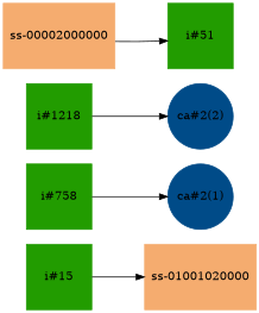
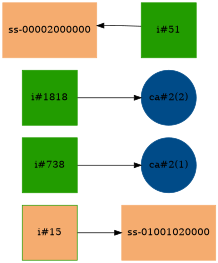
  digraph {
    rankdir=LR
    node [color="#229C00" shape=box style=filled]
    n1 [color="#F5AC6F" height=1.1 label="ss-01001020000" width=1.1]
    n2 [color="#004B88" height=1.1 label="ca#2(1)" shape=circle width=1.1]
-   n3 [height=1.1 label="i#758" width=1.1]
+   n3 [height=1.1 label="i#738" width=1.1]
    n4 [color="#004B88" height=1.1 label="ca#2(2)" shape=circle width=1.1]
-   n5 [height=1.1 label="i#1218" width=1.1]
+   n5 [height=1.1 label="i#1818" width=1.1]
    n6 [color="#F5AC6F" height=1.1 label="ss-00002000000" width=1.1]
-   n7 [height=1.1 label="i#15" width=1.1]
+   n7 [height=1.1 label="i#15" width=1.1 fillcolor="#F5AC6F"]
    n8 [height=1.1 label="i#51" width=1.1]
    n3 -> n2
    n5 -> n4
    n7 -> n1
-   n6 -> n8
+   n8 -> n6
  }
